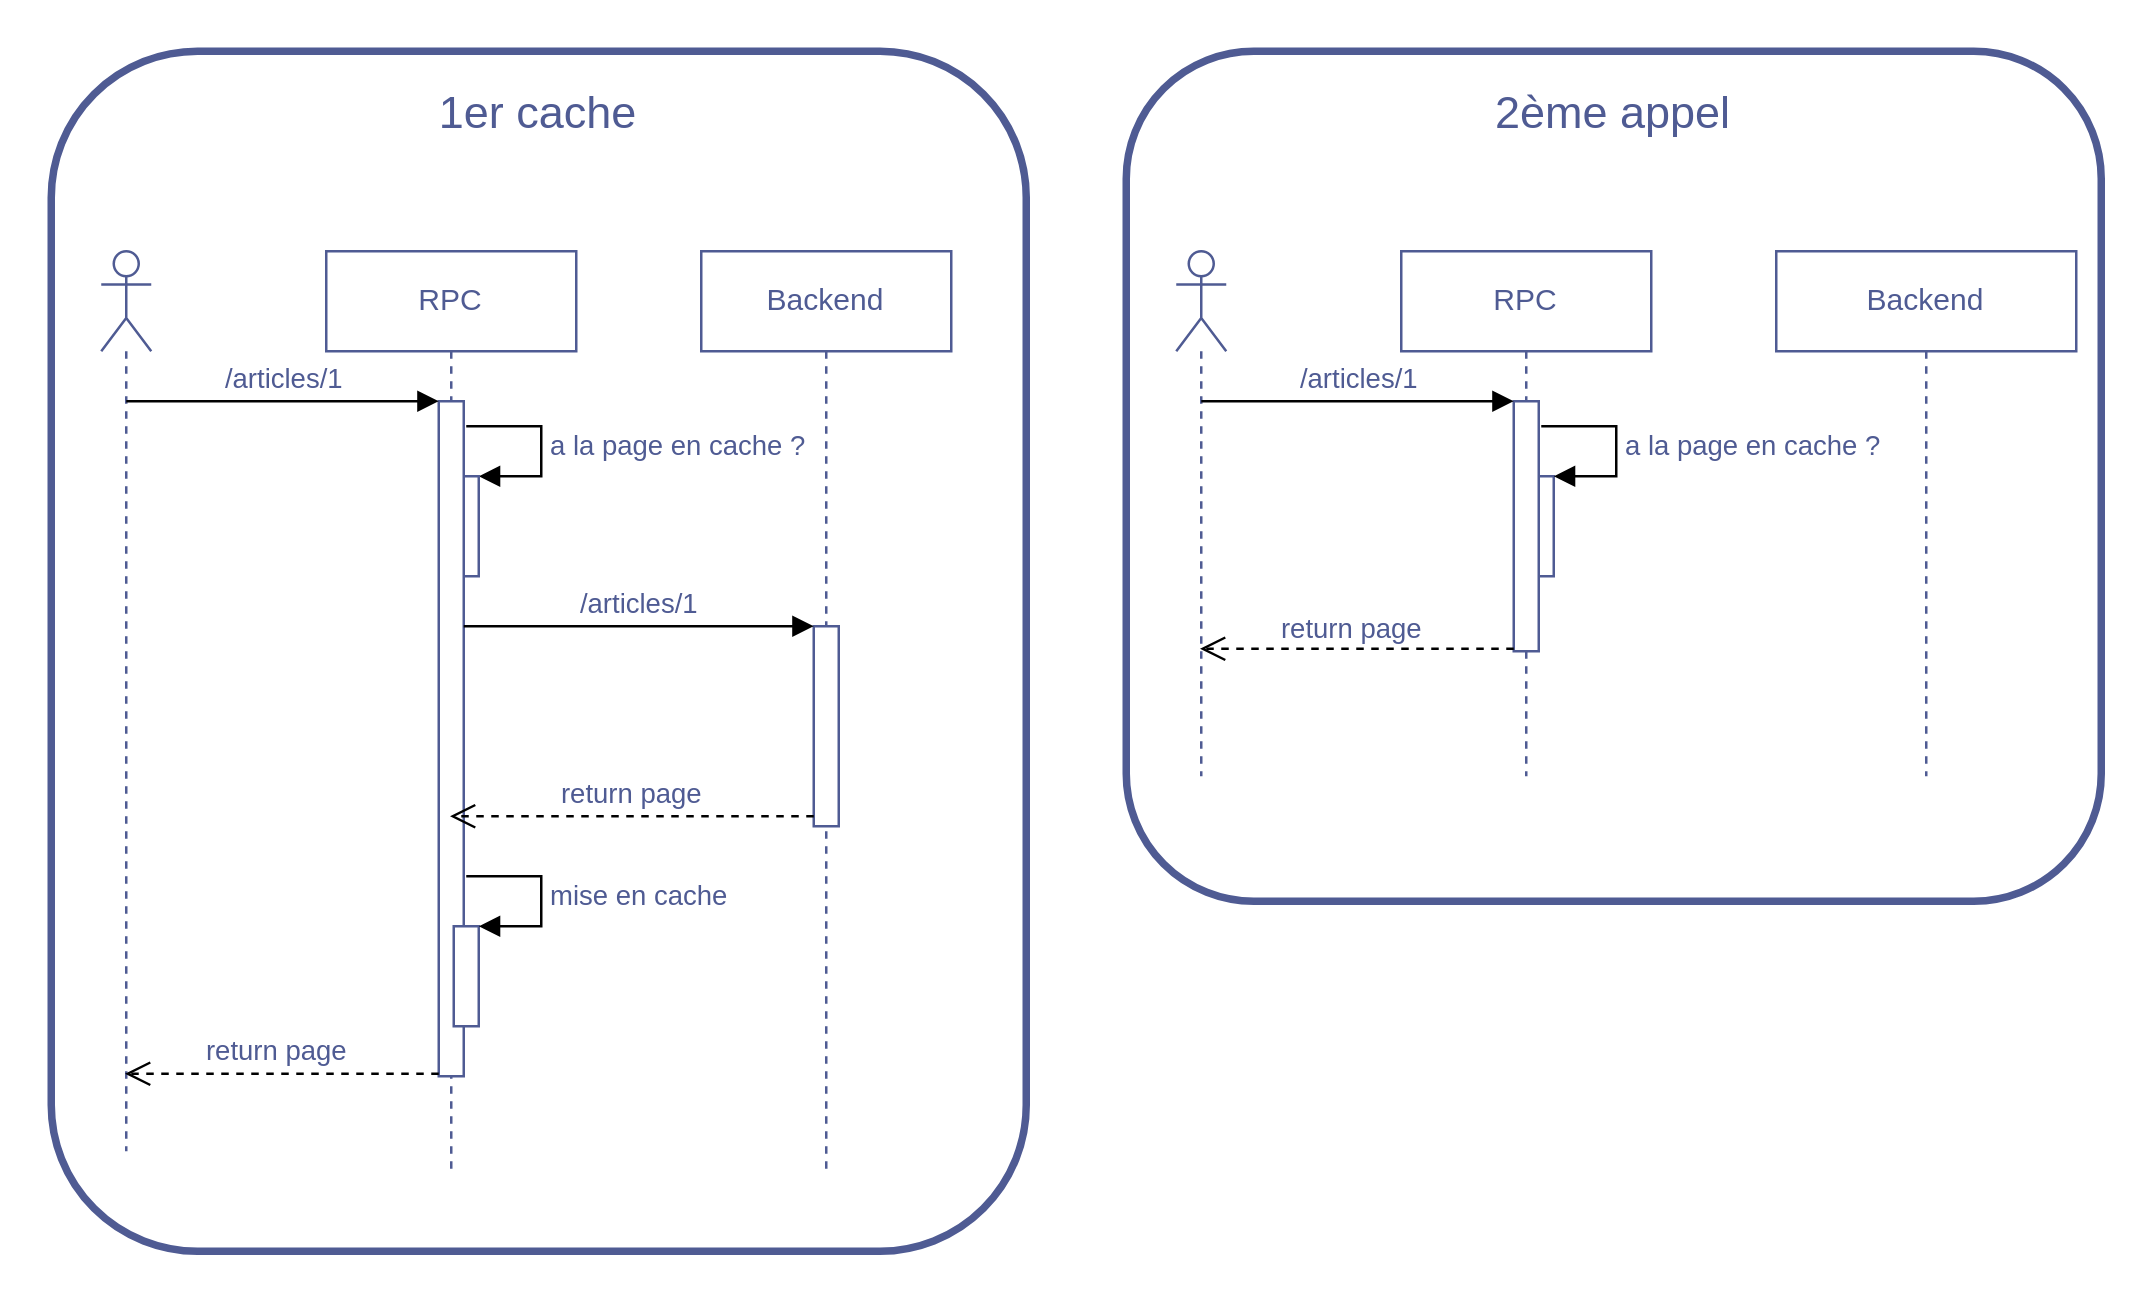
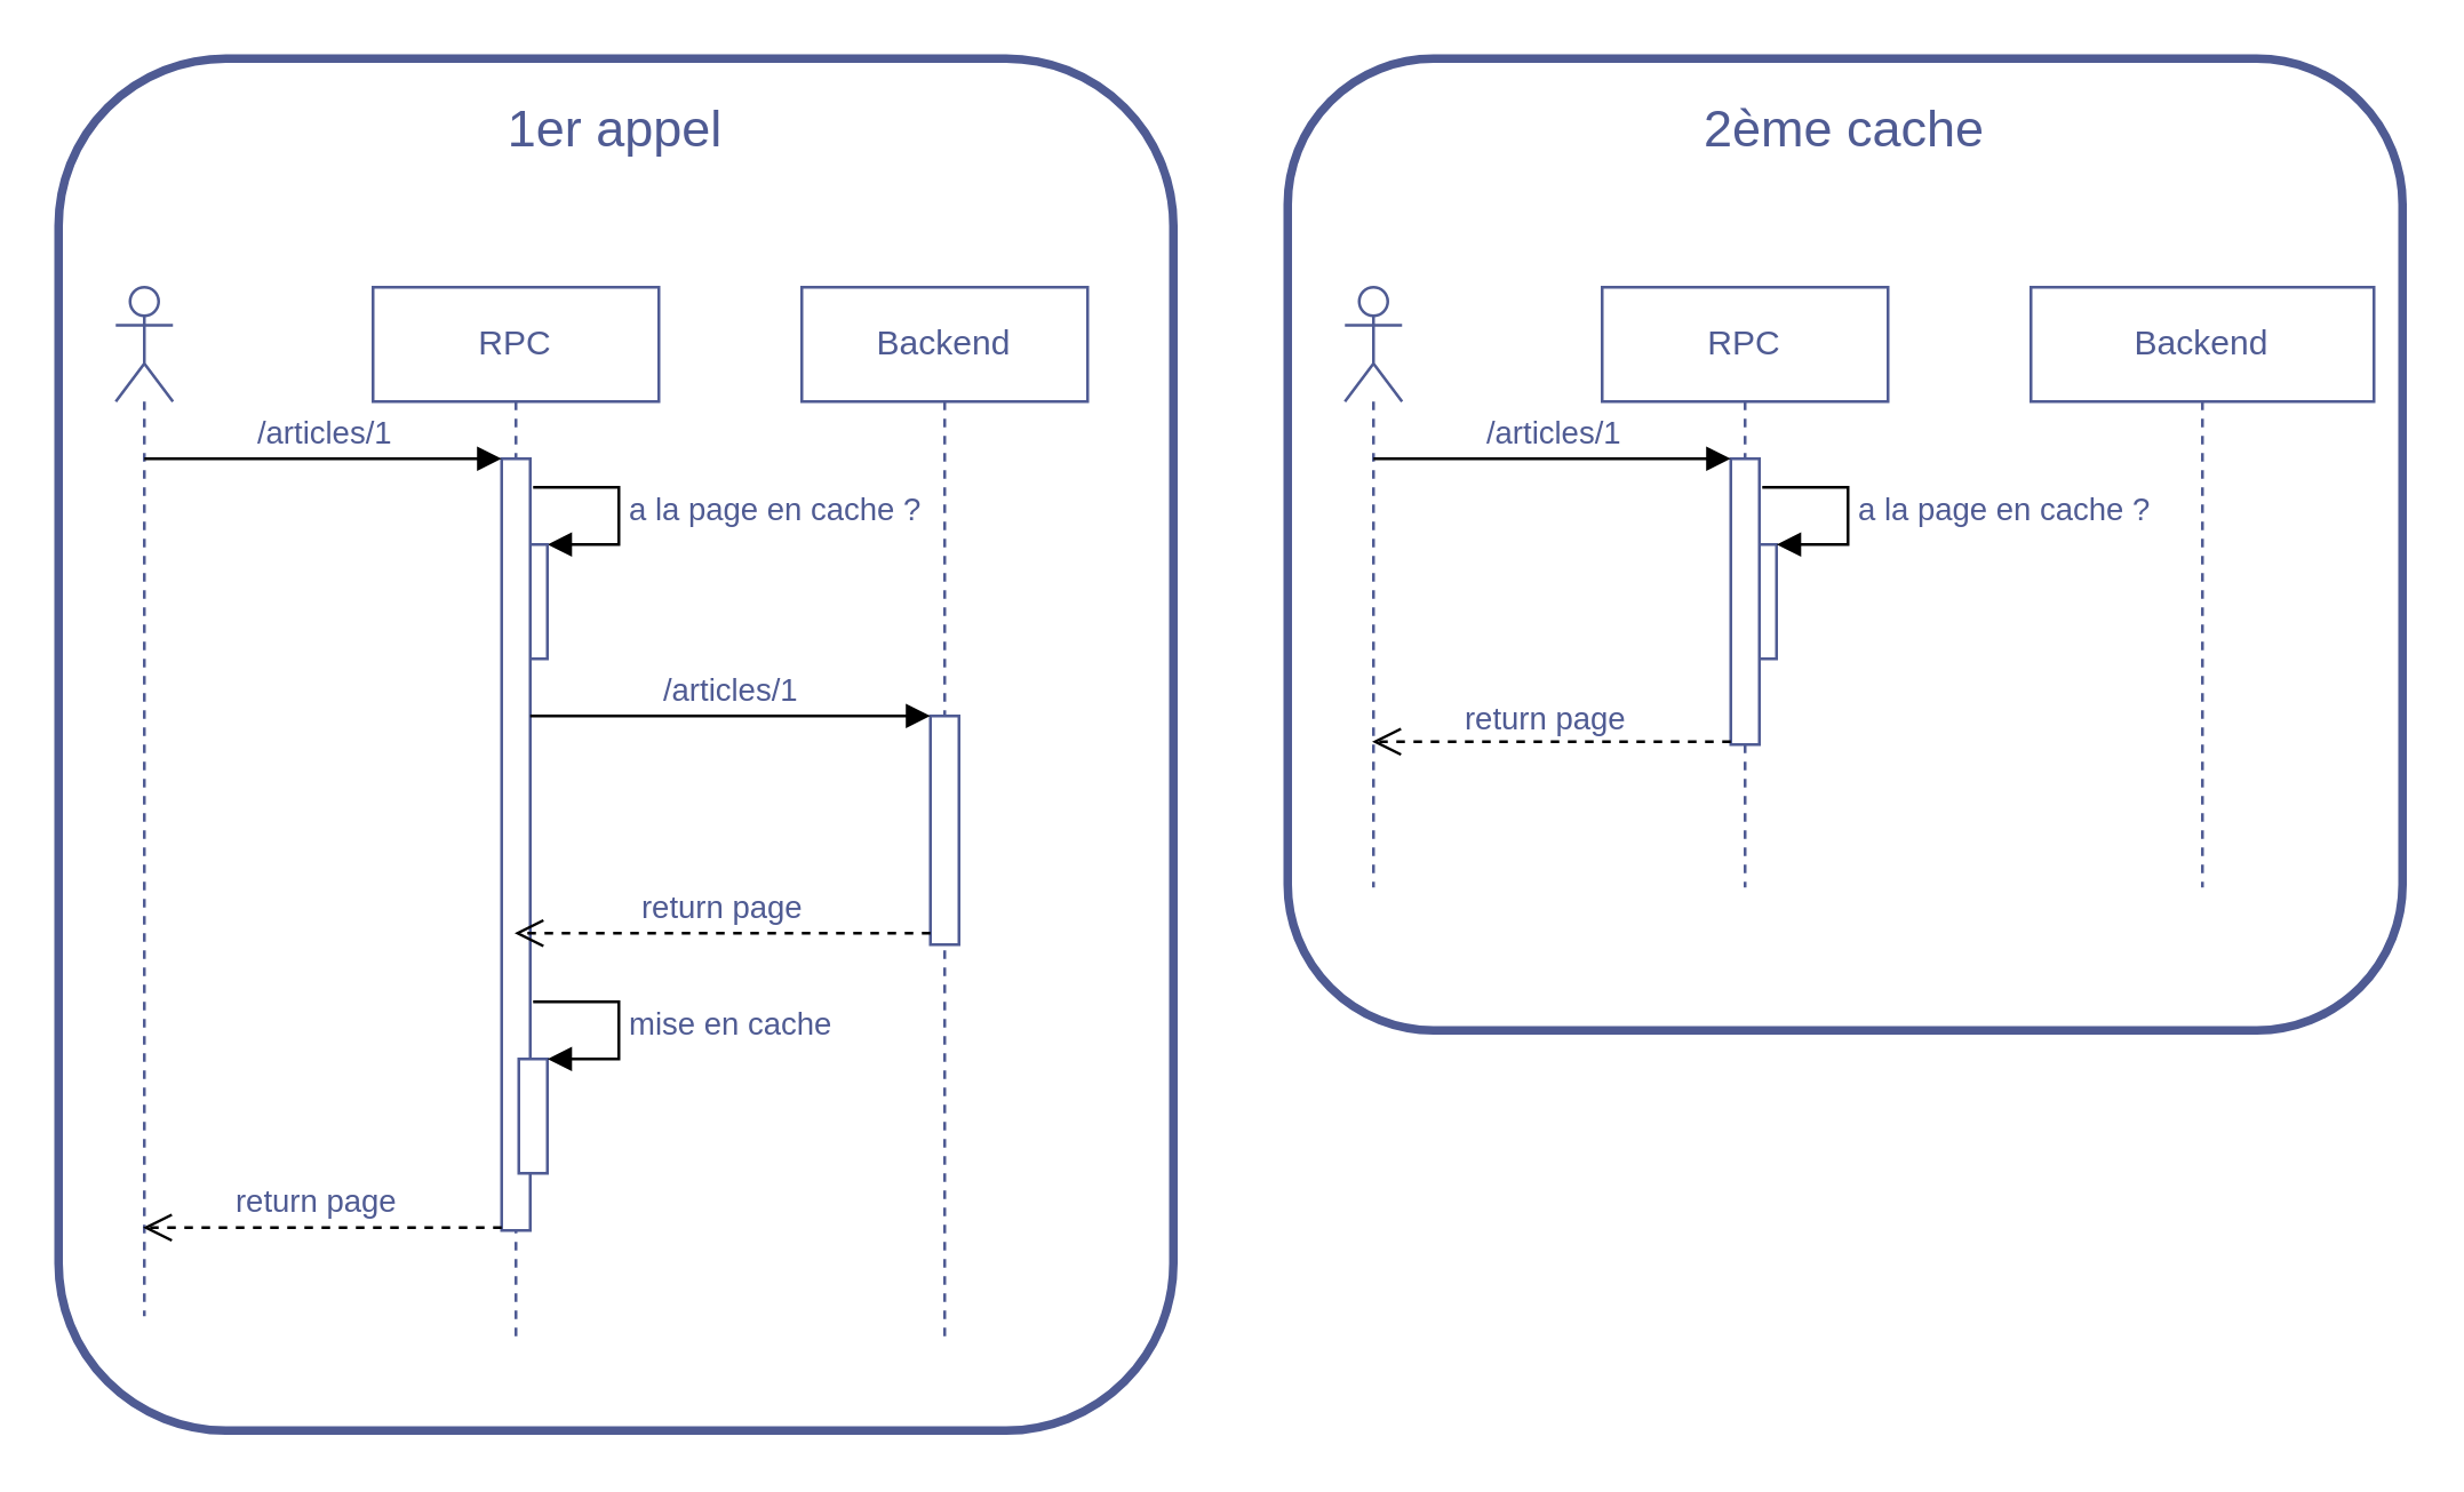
  <mxCell id="0" />
  <mxCell id="1" parent="0" />
  <mxCell id="2" value="" style="rounded=1;whiteSpace=wrap;html=1;fontSize=18;fontColor=#4F5B93;strokeColor=#4F5B93;strokeWidth=3;" parent="1" vertex="1"><mxGeometry x="450" y="20" width="390" height="340" as="geometry" /></mxCell>
  <mxCell id="3" value="" style="rounded=1;whiteSpace=wrap;html=1;fontSize=18;fontColor=#4F5B93;strokeColor=#4F5B93;strokeWidth=3;" parent="1" vertex="1"><mxGeometry x="20" y="20" width="390" height="480" as="geometry" /></mxCell>
  <mxCell id="4" value="" style="shape=umlLifeline;participant=umlActor;perimeter=lifelinePerimeter;whiteSpace=wrap;html=1;container=1;collapsible=0;recursiveResize=0;verticalAlign=top;spacingTop=36;outlineConnect=0;strokeColor=#4F5B93;fontColor=#4F5B93;" parent="1" vertex="1"><mxGeometry x="40" y="100" width="20" height="360" as="geometry" /></mxCell>
  <mxCell id="5" value="RPC" style="shape=umlLifeline;perimeter=lifelinePerimeter;whiteSpace=wrap;html=1;container=1;collapsible=0;recursiveResize=0;outlineConnect=0;strokeColor=#4F5B93;fontColor=#4F5B93;" parent="1" vertex="1"><mxGeometry x="130" y="100" width="100" height="370" as="geometry" /></mxCell>
  <mxCell id="6" value="a la page en cache ?" style="edgeStyle=orthogonalEdgeStyle;html=1;align=left;spacingLeft=2;endArrow=block;rounded=0;entryX=1;entryY=0;fontColor=#4F5B93;" parent="5" target="7" edge="1"><mxGeometry relative="1" as="geometry"><mxPoint x="56" y="70" as="sourcePoint" /><Array as="points"><mxPoint x="86" y="70" /></Array></mxGeometry></mxCell>
  <mxCell id="7" value="" style="html=1;points=[];perimeter=orthogonalPerimeter;strokeColor=#4F5B93;fontColor=#4F5B93;" parent="5" vertex="1"><mxGeometry x="51" y="90" width="10" height="40" as="geometry" /></mxCell>
  <mxCell id="8" value="Backend" style="shape=umlLifeline;perimeter=lifelinePerimeter;whiteSpace=wrap;html=1;container=1;collapsible=0;recursiveResize=0;outlineConnect=0;strokeColor=#4F5B93;fontColor=#4F5B93;" parent="1" vertex="1"><mxGeometry x="280" y="100" width="100" height="370" as="geometry" /></mxCell>
  <mxCell id="9" value="" style="html=1;points=[];perimeter=orthogonalPerimeter;strokeColor=#4F5B93;fontColor=#4F5B93;" parent="8" vertex="1"><mxGeometry x="45" y="150" width="10" height="80" as="geometry" /></mxCell>
  <mxCell id="10" value="" style="html=1;points=[];perimeter=orthogonalPerimeter;strokeColor=#4F5B93;fontColor=#4F5B93;" parent="1" vertex="1"><mxGeometry x="175" y="160" width="10" height="270" as="geometry" /></mxCell>
  <mxCell id="11" value="/articles/1" style="html=1;verticalAlign=bottom;endArrow=block;entryX=0;entryY=0;rounded=0;fontColor=#4F5B93;" parent="1" target="10" edge="1"><mxGeometry relative="1" as="geometry"><mxPoint x="50" y="160" as="sourcePoint" /></mxGeometry></mxCell>
  <mxCell id="12" value="return page" style="html=1;verticalAlign=bottom;endArrow=open;dashed=1;endSize=8;exitX=0;exitY=0.95;rounded=0;fontColor=#4F5B93;" parent="1" edge="1"><mxGeometry x="0.037" relative="1" as="geometry"><mxPoint x="49.5" y="429" as="targetPoint" /><mxPoint as="offset" /><mxPoint x="175" y="429" as="sourcePoint" /></mxGeometry></mxCell>
  <mxCell id="13" value="/articles/1" style="html=1;verticalAlign=bottom;endArrow=block;entryX=0;entryY=0;rounded=0;fontColor=#4F5B93;" parent="1" target="9" edge="1"><mxGeometry relative="1" as="geometry"><mxPoint x="185" y="250" as="sourcePoint" /></mxGeometry></mxCell>
  <mxCell id="14" value="return page" style="html=1;verticalAlign=bottom;endArrow=open;dashed=1;endSize=8;exitX=0;exitY=0.95;rounded=0;fontColor=#4F5B93;" parent="1" source="9" edge="1"><mxGeometry relative="1" as="geometry"><mxPoint x="179.5" y="326" as="targetPoint" /></mxGeometry></mxCell>
  <mxCell id="15" value="" style="html=1;points=[];perimeter=orthogonalPerimeter;strokeColor=#4F5B93;fontColor=#4F5B93;" parent="1" vertex="1"><mxGeometry x="181" y="370" width="10" height="40" as="geometry" /></mxCell>
  <mxCell id="16" value="mise en cache" style="edgeStyle=orthogonalEdgeStyle;html=1;align=left;spacingLeft=2;endArrow=block;rounded=0;entryX=1;entryY=0;fontColor=#4F5B93;" parent="1" target="15" edge="1"><mxGeometry relative="1" as="geometry"><mxPoint x="186" y="350" as="sourcePoint" /><Array as="points"><mxPoint x="216" y="350" /></Array></mxGeometry></mxCell>
  <mxCell id="17" value="" style="shape=umlLifeline;participant=umlActor;perimeter=lifelinePerimeter;whiteSpace=wrap;html=1;container=1;collapsible=0;recursiveResize=0;verticalAlign=top;spacingTop=36;outlineConnect=0;strokeColor=#4F5B93;fontColor=#4F5B93;" parent="1" vertex="1"><mxGeometry x="470" y="100" width="20" height="210" as="geometry" /></mxCell>
  <mxCell id="18" value="RPC" style="shape=umlLifeline;perimeter=lifelinePerimeter;whiteSpace=wrap;html=1;container=1;collapsible=0;recursiveResize=0;outlineConnect=0;strokeColor=#4F5B93;fontColor=#4F5B93;" parent="1" vertex="1"><mxGeometry x="560" y="100" width="100" height="210" as="geometry" /></mxCell>
  <mxCell id="19" value="" style="html=1;points=[];perimeter=orthogonalPerimeter;strokeColor=#4F5B93;fontColor=#4F5B93;" parent="18" vertex="1"><mxGeometry x="51" y="90" width="10" height="40" as="geometry" /></mxCell>
  <mxCell id="20" value="a la page en cache ?" style="edgeStyle=orthogonalEdgeStyle;html=1;align=left;spacingLeft=2;endArrow=block;rounded=0;entryX=1;entryY=0;fontColor=#4F5B93;" parent="18" target="19" edge="1"><mxGeometry relative="1" as="geometry"><mxPoint x="56" y="70" as="sourcePoint" /><Array as="points"><mxPoint x="86" y="70" /></Array></mxGeometry></mxCell>
  <mxCell id="21" value="Backend" style="shape=umlLifeline;perimeter=lifelinePerimeter;whiteSpace=wrap;html=1;container=1;collapsible=0;recursiveResize=0;outlineConnect=0;strokeColor=#4F5B93;fontColor=#4F5B93;" parent="1" vertex="1"><mxGeometry x="710" y="100" width="120" height="210" as="geometry" /></mxCell>
  <mxCell id="22" value="" style="html=1;points=[];perimeter=orthogonalPerimeter;strokeColor=#4F5B93;fontColor=#4F5B93;" parent="1" vertex="1"><mxGeometry x="605" y="160" width="10" height="100" as="geometry" /></mxCell>
  <mxCell id="23" value="/articles/1" style="html=1;verticalAlign=bottom;endArrow=block;entryX=0;entryY=0;rounded=0;fontColor=#4F5B93;" parent="1" target="22" edge="1"><mxGeometry relative="1" as="geometry"><mxPoint x="480" y="160" as="sourcePoint" /></mxGeometry></mxCell>
  <mxCell id="24" value="return page" style="html=1;verticalAlign=bottom;endArrow=open;dashed=1;endSize=8;exitX=0;exitY=0.95;rounded=0;fontColor=#4F5B93;" parent="1" edge="1"><mxGeometry x="0.036" y="1" relative="1" as="geometry"><mxPoint x="479.5" y="259" as="targetPoint" /><mxPoint as="offset" /><mxPoint x="605" y="259" as="sourcePoint" /><Array as="points" /></mxGeometry></mxCell>
- <mxCell id="25" value="1er cache" style="text;html=1;strokeColor=none;fillColor=none;align=center;verticalAlign=middle;whiteSpace=wrap;rounded=0;fontSize=18;fontColor=#4F5B93;" parent="1" vertex="1"><mxGeometry x="160" y="30" width="110" height="30" as="geometry" /></mxCell>
- <mxCell id="26" value="2ème appel" style="text;html=1;strokeColor=none;fillColor=none;align=center;verticalAlign=middle;whiteSpace=wrap;rounded=0;fontSize=18;fontColor=#4F5B93;" parent="1" vertex="1"><mxGeometry x="590" y="30" width="110" height="30" as="geometry" /></mxCell>
+ <mxCell id="25" value="1er appel" style="text;html=1;strokeColor=none;fillColor=none;align=center;verticalAlign=middle;whiteSpace=wrap;rounded=0;fontSize=18;fontColor=#4F5B93;" parent="1" vertex="1"><mxGeometry x="160" y="30" width="110" height="30" as="geometry" /></mxCell>
+ <mxCell id="26" value="2ème cache" style="text;html=1;strokeColor=none;fillColor=none;align=center;verticalAlign=middle;whiteSpace=wrap;rounded=0;fontSize=18;fontColor=#4F5B93;" parent="1" vertex="1"><mxGeometry x="590" y="30" width="110" height="30" as="geometry" /></mxCell>
